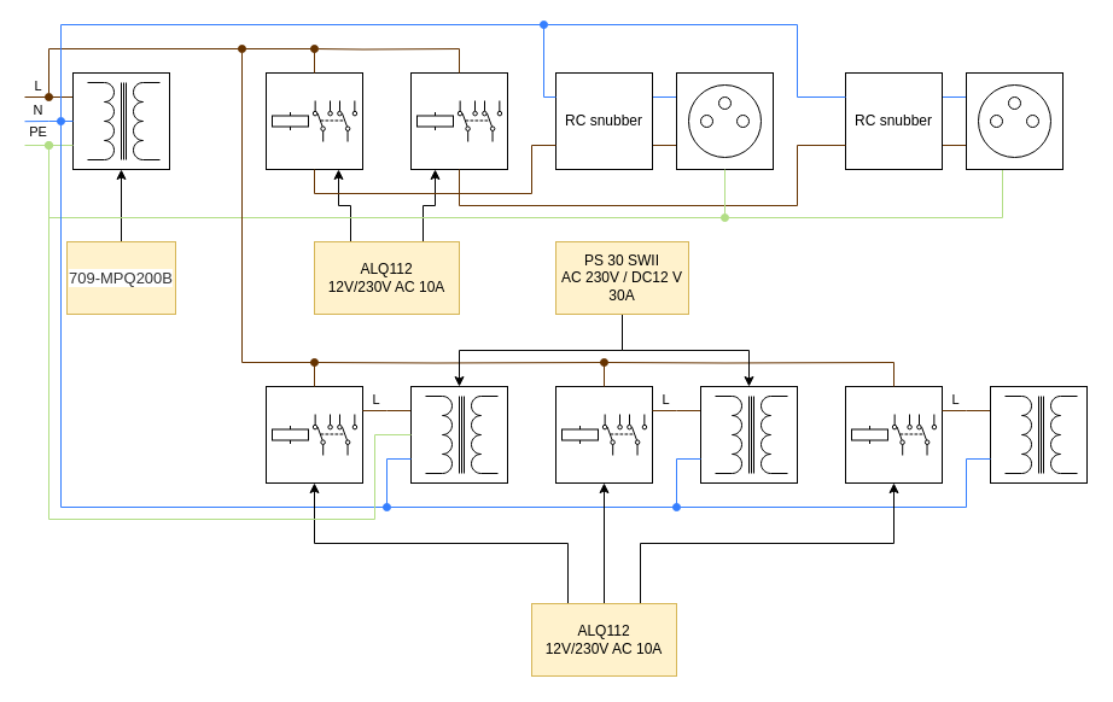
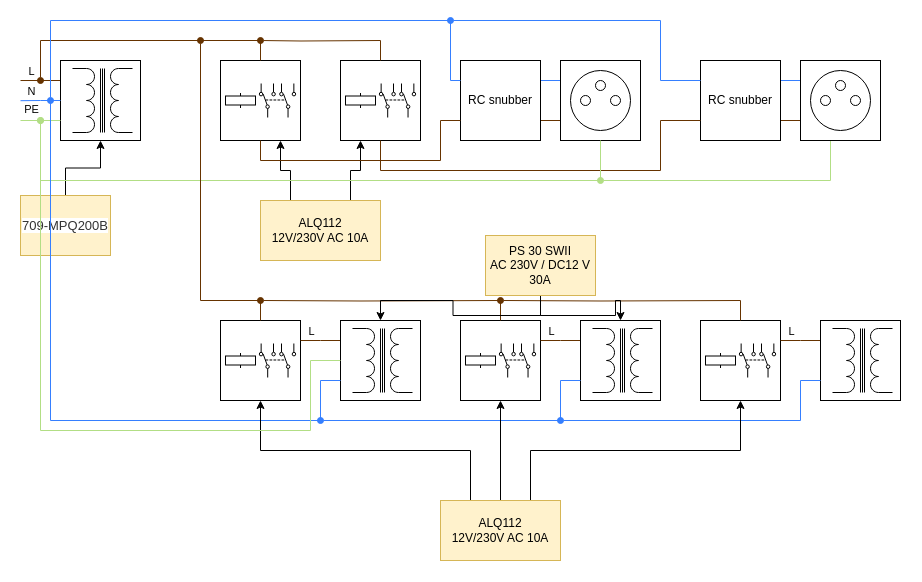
  <mxCell id="0" />
  <mxCell id="1" parent="0" />
  <mxCell id="2" value="" style="group" vertex="1" connectable="0" parent="1"><mxGeometry x="60" y="60" width="80" height="80" as="geometry" /></mxCell>
  <mxCell id="3" style="edgeStyle=orthogonalEdgeStyle;rounded=0;orthogonalLoop=1;jettySize=auto;html=1;exitX=0;exitY=0.25;exitDx=0;exitDy=0;startArrow=none;startFill=0;endArrow=none;strokeColor=#663300;" edge="1" parent="2" source="7"><mxGeometry relative="1" as="geometry"><mxPoint x="-40" y="20.023" as="targetPoint" /></mxGeometry></mxCell>
  <mxCell id="4" value="L" style="edgeLabel;html=1;align=center;verticalAlign=middle;resizable=0;points=[];" vertex="1" connectable="0" parent="3"><mxGeometry x="0.157" y="-1" relative="1" as="geometry"><mxPoint x="-7" y="-9" as="offset" /></mxGeometry></mxCell>
  <mxCell id="5" style="edgeStyle=orthogonalEdgeStyle;rounded=0;orthogonalLoop=1;jettySize=auto;html=1;exitX=0;exitY=0.5;exitDx=0;exitDy=0;endArrow=none;startFill=0;strokeColor=#357FFF;" edge="1" parent="2" source="7"><mxGeometry relative="1" as="geometry"><mxPoint x="-40" y="40.2" as="targetPoint" /></mxGeometry></mxCell>
  <mxCell id="6" value="N" style="edgeLabel;html=1;align=center;verticalAlign=middle;resizable=0;points=[];" vertex="1" connectable="0" parent="5"><mxGeometry x="-0.273" y="-1" relative="1" as="geometry"><mxPoint x="-15" y="-9" as="offset" /></mxGeometry></mxCell>
  <mxCell id="7" value="" style="rounded=0;whiteSpace=wrap;html=1;" vertex="1" parent="2"><mxGeometry width="80" height="80" as="geometry" /></mxCell>
  <mxCell id="8" value="" style="pointerEvents=1;verticalLabelPosition=bottom;shadow=0;dashed=0;align=center;html=1;verticalAlign=top;shape=mxgraph.electrical.inductors.transformer_1;rotation=-90;" vertex="1" parent="2"><mxGeometry x="10" y="10" width="64" height="60" as="geometry" /></mxCell>
  <mxCell id="9" style="edgeStyle=orthogonalEdgeStyle;rounded=0;orthogonalLoop=1;jettySize=auto;html=1;entryX=0;entryY=0.75;entryDx=0;entryDy=0;endArrow=none;startFill=0;strokeColor=#B2DE85;" edge="1" parent="1" target="7"><mxGeometry relative="1" as="geometry"><mxPoint x="20" y="120" as="sourcePoint" /><Array as="points"><mxPoint x="20" y="120" /></Array></mxGeometry></mxCell>
  <mxCell id="10" value="PE" style="edgeLabel;html=1;align=center;verticalAlign=middle;resizable=0;points=[];" vertex="1" connectable="0" parent="9"><mxGeometry x="0.155" relative="1" as="geometry"><mxPoint x="-13" y="-12" as="offset" /></mxGeometry></mxCell>
  <mxCell id="11" value="" style="group" vertex="1" connectable="0" parent="1"><mxGeometry x="220" y="60" width="80" height="80" as="geometry" /></mxCell>
  <mxCell id="12" value="" style="whiteSpace=wrap;html=1;aspect=fixed;" vertex="1" parent="11"><mxGeometry width="80" height="80" as="geometry" /></mxCell>
  <mxCell id="13" value="" style="pointerEvents=1;verticalLabelPosition=bottom;shadow=0;dashed=0;align=center;html=1;verticalAlign=top;shape=mxgraph.electrical.electro-mechanical.dpdt3;elSwitchState=1;rotation=-90;" vertex="1" parent="11"><mxGeometry x="40" y="21.83" width="34" height="36.34" as="geometry" /></mxCell>
  <mxCell id="14" value="" style="pointerEvents=1;verticalLabelPosition=bottom;shadow=0;dashed=0;align=center;html=1;verticalAlign=top;shape=mxgraph.electrical.electro-mechanical.relay_coil;" vertex="1" parent="11"><mxGeometry x="5" y="32.5" width="30" height="15" as="geometry" /></mxCell>
  <mxCell id="15" style="edgeStyle=orthogonalEdgeStyle;rounded=0;orthogonalLoop=1;jettySize=auto;html=1;exitX=0.5;exitY=0;exitDx=0;exitDy=0;entryX=0.5;entryY=1;entryDx=0;entryDy=0;" edge="1" parent="1" source="16" target="7"><mxGeometry relative="1" as="geometry" /></mxCell>
- <mxCell id="16" value="&lt;span style=&quot;color: rgb(51, 51, 51); font-family: Arial, Helvetica, sans-serif; font-size: 13px; text-align: start; background-color: rgb(255, 255, 255);&quot;&gt;709-MPQ200B&lt;/span&gt;" style="rounded=0;whiteSpace=wrap;html=1;fillColor=#fff2cc;strokeColor=#d6b656;" vertex="1" parent="1"><mxGeometry x="55" y="200" width="90" height="60" as="geometry" /></mxCell>
+ <mxCell id="16" value="&lt;span style=&quot;color: rgb(51, 51, 51); font-family: Arial, Helvetica, sans-serif; font-size: 13px; text-align: start; background-color: rgb(255, 255, 255);&quot;&gt;709-MPQ200B&lt;/span&gt;" style="rounded=0;whiteSpace=wrap;html=1;fillColor=#fff2cc;strokeColor=#d6b656;" vertex="1" parent="1"><mxGeometry x="20" y="195" width="90" height="60" as="geometry" /></mxCell>
  <mxCell id="17" style="edgeStyle=orthogonalEdgeStyle;rounded=0;orthogonalLoop=1;jettySize=auto;html=1;entryX=0.5;entryY=0;entryDx=0;entryDy=0;endArrow=none;startFill=1;endFill=1;startArrow=oval;strokeColor=#663300;" edge="1" parent="1" target="12"><mxGeometry relative="1" as="geometry"><mxPoint x="40" y="80" as="sourcePoint" /><Array as="points"><mxPoint x="40" y="40" /><mxPoint x="260" y="40" /></Array></mxGeometry></mxCell>
  <mxCell id="18" style="edgeStyle=orthogonalEdgeStyle;rounded=0;orthogonalLoop=1;jettySize=auto;html=1;exitX=0.25;exitY=0;exitDx=0;exitDy=0;entryX=0.75;entryY=1;entryDx=0;entryDy=0;" edge="1" parent="1" source="20" target="12"><mxGeometry relative="1" as="geometry" /></mxCell>
  <mxCell id="19" style="edgeStyle=orthogonalEdgeStyle;rounded=0;orthogonalLoop=1;jettySize=auto;html=1;exitX=0.75;exitY=0;exitDx=0;exitDy=0;entryX=0.25;entryY=1;entryDx=0;entryDy=0;" edge="1" parent="1" source="20" target="22"><mxGeometry relative="1" as="geometry" /></mxCell>
  <mxCell id="20" value="ALQ112&lt;br&gt;12V/230V AC 10A" style="rounded=0;whiteSpace=wrap;html=1;fillColor=#fff2cc;strokeColor=#d6b656;" vertex="1" parent="1"><mxGeometry x="260" y="200" width="120" height="60" as="geometry" /></mxCell>
  <mxCell id="21" value="" style="group" vertex="1" connectable="0" parent="1"><mxGeometry x="340" y="60" width="80" height="80" as="geometry" /></mxCell>
  <mxCell id="22" value="" style="whiteSpace=wrap;html=1;aspect=fixed;" vertex="1" parent="21"><mxGeometry width="80" height="80" as="geometry" /></mxCell>
  <mxCell id="23" value="" style="pointerEvents=1;verticalLabelPosition=bottom;shadow=0;dashed=0;align=center;html=1;verticalAlign=top;shape=mxgraph.electrical.electro-mechanical.dpdt3;elSwitchState=1;rotation=-90;" vertex="1" parent="21"><mxGeometry x="40" y="21.83" width="34" height="36.34" as="geometry" /></mxCell>
  <mxCell id="24" value="" style="pointerEvents=1;verticalLabelPosition=bottom;shadow=0;dashed=0;align=center;html=1;verticalAlign=top;shape=mxgraph.electrical.electro-mechanical.relay_coil;" vertex="1" parent="21"><mxGeometry x="5" y="32.5" width="30" height="15" as="geometry" /></mxCell>
  <mxCell id="25" style="edgeStyle=orthogonalEdgeStyle;rounded=0;orthogonalLoop=1;jettySize=auto;html=1;entryX=0.5;entryY=0;entryDx=0;entryDy=0;endArrow=none;startFill=1;startArrow=oval;strokeColor=#663300;" edge="1" parent="1" target="22"><mxGeometry relative="1" as="geometry"><mxPoint x="260" y="40" as="sourcePoint" /></mxGeometry></mxCell>
  <mxCell id="26" style="edgeStyle=orthogonalEdgeStyle;rounded=0;orthogonalLoop=1;jettySize=auto;html=1;exitX=1;exitY=0.25;exitDx=0;exitDy=0;entryX=0;entryY=0.25;entryDx=0;entryDy=0;endArrow=none;startFill=0;strokeColor=#357FFF;" edge="1" parent="1" source="28" target="37"><mxGeometry relative="1" as="geometry" /></mxCell>
  <mxCell id="27" style="edgeStyle=orthogonalEdgeStyle;rounded=0;orthogonalLoop=1;jettySize=auto;html=1;exitX=1;exitY=0.75;exitDx=0;exitDy=0;entryX=0;entryY=0.75;entryDx=0;entryDy=0;endArrow=none;startFill=0;strokeColor=#663300;" edge="1" parent="1" source="28" target="37"><mxGeometry relative="1" as="geometry" /></mxCell>
  <mxCell id="28" value="RC snubber" style="whiteSpace=wrap;html=1;aspect=fixed;container=1;" vertex="1" parent="1"><mxGeometry x="460" y="60" width="80" height="80" as="geometry" /></mxCell>
  <mxCell id="29" style="edgeStyle=orthogonalEdgeStyle;rounded=0;orthogonalLoop=1;jettySize=auto;html=1;exitX=1;exitY=0.25;exitDx=0;exitDy=0;entryX=0;entryY=0.25;entryDx=0;entryDy=0;endArrow=none;startFill=0;strokeColor=#357FFF;" edge="1" parent="1" source="31" target="42"><mxGeometry relative="1" as="geometry" /></mxCell>
  <mxCell id="30" style="edgeStyle=orthogonalEdgeStyle;rounded=0;orthogonalLoop=1;jettySize=auto;html=1;exitX=1;exitY=0.75;exitDx=0;exitDy=0;entryX=0;entryY=0.75;entryDx=0;entryDy=0;endArrow=none;startFill=0;strokeColor=#663300;" edge="1" parent="1" source="31" target="42"><mxGeometry relative="1" as="geometry" /></mxCell>
  <mxCell id="31" value="RC snubber" style="whiteSpace=wrap;html=1;aspect=fixed;container=1;" vertex="1" parent="1"><mxGeometry x="700" y="60" width="80" height="80" as="geometry" /></mxCell>
  <mxCell id="32" style="edgeStyle=orthogonalEdgeStyle;rounded=0;orthogonalLoop=1;jettySize=auto;html=1;exitX=0.5;exitY=1;exitDx=0;exitDy=0;entryX=0;entryY=0.75;entryDx=0;entryDy=0;endArrow=none;startFill=0;strokeColor=#663300;" edge="1" parent="1" source="12" target="28"><mxGeometry relative="1" as="geometry"><Array as="points"><mxPoint x="260" y="160" /><mxPoint x="440" y="160" /><mxPoint x="440" y="120" /></Array></mxGeometry></mxCell>
  <mxCell id="33" style="edgeStyle=orthogonalEdgeStyle;rounded=0;orthogonalLoop=1;jettySize=auto;html=1;exitX=0.5;exitY=1;exitDx=0;exitDy=0;entryX=0;entryY=0.75;entryDx=0;entryDy=0;endArrow=none;startFill=0;strokeColor=#663300;" edge="1" parent="1" source="22" target="31"><mxGeometry relative="1" as="geometry"><Array as="points"><mxPoint x="380" y="170" /><mxPoint x="660" y="170" /><mxPoint x="660" y="120" /></Array></mxGeometry></mxCell>
  <mxCell id="34" style="edgeStyle=orthogonalEdgeStyle;rounded=0;orthogonalLoop=1;jettySize=auto;html=1;entryX=0;entryY=0.25;entryDx=0;entryDy=0;startArrow=oval;startFill=1;endArrow=none;strokeColor=#357FFF;" edge="1" parent="1" target="28"><mxGeometry relative="1" as="geometry"><mxPoint x="50" y="100" as="sourcePoint" /><Array as="points"><mxPoint x="50" y="20" /><mxPoint x="450" y="20" /><mxPoint x="450" y="80" /></Array></mxGeometry></mxCell>
  <mxCell id="35" style="edgeStyle=orthogonalEdgeStyle;rounded=0;orthogonalLoop=1;jettySize=auto;html=1;entryX=0;entryY=0.25;entryDx=0;entryDy=0;endArrow=none;startFill=1;startArrow=oval;strokeColor=#357FFF;" edge="1" parent="1" target="31"><mxGeometry relative="1" as="geometry"><mxPoint x="450" y="20" as="sourcePoint" /><Array as="points"><mxPoint x="660" y="20" /><mxPoint x="660" y="80" /></Array></mxGeometry></mxCell>
  <mxCell id="36" style="edgeStyle=orthogonalEdgeStyle;rounded=0;orthogonalLoop=1;jettySize=auto;html=1;entryX=0.5;entryY=1;entryDx=0;entryDy=0;strokeColor=#B2DE85;endArrow=none;startFill=1;startArrow=oval;" edge="1" parent="1" target="42"><mxGeometry relative="1" as="geometry"><mxPoint x="600" y="180" as="sourcePoint" /><Array as="points"><mxPoint x="600" y="180" /><mxPoint x="830" y="180" /></Array></mxGeometry></mxCell>
  <mxCell id="37" value="" style="whiteSpace=wrap;html=1;aspect=fixed;container=1;" vertex="1" parent="1"><mxGeometry x="560" y="60" width="80" height="80" as="geometry" /></mxCell>
  <mxCell id="38" value="" style="ellipse;whiteSpace=wrap;html=1;aspect=fixed;" vertex="1" parent="37"><mxGeometry x="10" y="10" width="60" height="60" as="geometry" /></mxCell>
  <mxCell id="39" value="" style="ellipse;whiteSpace=wrap;html=1;aspect=fixed;" vertex="1" parent="37"><mxGeometry x="20" y="35" width="10" height="10" as="geometry" /></mxCell>
  <mxCell id="40" value="" style="ellipse;whiteSpace=wrap;html=1;aspect=fixed;" vertex="1" parent="37"><mxGeometry x="50" y="35" width="10" height="10" as="geometry" /></mxCell>
  <mxCell id="41" value="" style="ellipse;whiteSpace=wrap;html=1;aspect=fixed;" vertex="1" parent="37"><mxGeometry x="35" y="20" width="10" height="10" as="geometry" /></mxCell>
  <mxCell id="42" value="" style="whiteSpace=wrap;html=1;aspect=fixed;container=1;" vertex="1" parent="1"><mxGeometry x="800" y="60" width="80" height="80" as="geometry" /></mxCell>
  <mxCell id="43" value="" style="ellipse;whiteSpace=wrap;html=1;aspect=fixed;" vertex="1" parent="42"><mxGeometry x="10" y="10" width="60" height="60" as="geometry" /></mxCell>
  <mxCell id="44" value="" style="ellipse;whiteSpace=wrap;html=1;aspect=fixed;" vertex="1" parent="42"><mxGeometry x="20" y="35" width="10" height="10" as="geometry" /></mxCell>
  <mxCell id="45" value="" style="ellipse;whiteSpace=wrap;html=1;aspect=fixed;" vertex="1" parent="42"><mxGeometry x="50" y="35" width="10" height="10" as="geometry" /></mxCell>
  <mxCell id="46" value="" style="ellipse;whiteSpace=wrap;html=1;aspect=fixed;" vertex="1" parent="42"><mxGeometry x="35" y="20" width="10" height="10" as="geometry" /></mxCell>
  <mxCell id="47" style="edgeStyle=orthogonalEdgeStyle;rounded=0;orthogonalLoop=1;jettySize=auto;html=1;entryX=0.5;entryY=1;entryDx=0;entryDy=0;endArrow=none;startFill=1;strokeColor=#B2DE85;startArrow=oval;" edge="1" parent="1" target="37"><mxGeometry relative="1" as="geometry"><mxPoint x="40" y="120" as="sourcePoint" /><Array as="points"><mxPoint x="40" y="180" /><mxPoint x="600" y="180" /></Array></mxGeometry></mxCell>
  <mxCell id="48" value="" style="group" vertex="1" connectable="0" parent="1"><mxGeometry x="220" y="320" width="80" height="80" as="geometry" /></mxCell>
  <mxCell id="49" value="" style="whiteSpace=wrap;html=1;aspect=fixed;" vertex="1" parent="48"><mxGeometry width="80" height="80" as="geometry" /></mxCell>
  <mxCell id="50" value="" style="pointerEvents=1;verticalLabelPosition=bottom;shadow=0;dashed=0;align=center;html=1;verticalAlign=top;shape=mxgraph.electrical.electro-mechanical.dpdt3;elSwitchState=1;rotation=-90;" vertex="1" parent="48"><mxGeometry x="40" y="21.83" width="34" height="36.34" as="geometry" /></mxCell>
  <mxCell id="51" value="" style="pointerEvents=1;verticalLabelPosition=bottom;shadow=0;dashed=0;align=center;html=1;verticalAlign=top;shape=mxgraph.electrical.electro-mechanical.relay_coil;" vertex="1" parent="48"><mxGeometry x="5" y="32.5" width="30" height="15" as="geometry" /></mxCell>
  <mxCell id="52" value="" style="group" vertex="1" connectable="0" parent="1"><mxGeometry x="460" y="320" width="80" height="80" as="geometry" /></mxCell>
  <mxCell id="53" value="" style="whiteSpace=wrap;html=1;aspect=fixed;" vertex="1" parent="52"><mxGeometry width="80" height="80" as="geometry" /></mxCell>
  <mxCell id="54" value="" style="pointerEvents=1;verticalLabelPosition=bottom;shadow=0;dashed=0;align=center;html=1;verticalAlign=top;shape=mxgraph.electrical.electro-mechanical.dpdt3;elSwitchState=1;rotation=-90;" vertex="1" parent="52"><mxGeometry x="40" y="21.83" width="34" height="36.34" as="geometry" /></mxCell>
  <mxCell id="55" value="" style="pointerEvents=1;verticalLabelPosition=bottom;shadow=0;dashed=0;align=center;html=1;verticalAlign=top;shape=mxgraph.electrical.electro-mechanical.relay_coil;" vertex="1" parent="52"><mxGeometry x="5" y="32.5" width="30" height="15" as="geometry" /></mxCell>
  <mxCell id="56" value="" style="group" vertex="1" connectable="0" parent="1"><mxGeometry x="700" y="320" width="80" height="80" as="geometry" /></mxCell>
  <mxCell id="57" value="" style="whiteSpace=wrap;html=1;aspect=fixed;" vertex="1" parent="56"><mxGeometry width="80" height="80" as="geometry" /></mxCell>
  <mxCell id="58" value="" style="pointerEvents=1;verticalLabelPosition=bottom;shadow=0;dashed=0;align=center;html=1;verticalAlign=top;shape=mxgraph.electrical.electro-mechanical.dpdt3;elSwitchState=1;rotation=-90;" vertex="1" parent="56"><mxGeometry x="40" y="21.83" width="34" height="36.34" as="geometry" /></mxCell>
  <mxCell id="59" value="" style="pointerEvents=1;verticalLabelPosition=bottom;shadow=0;dashed=0;align=center;html=1;verticalAlign=top;shape=mxgraph.electrical.electro-mechanical.relay_coil;" vertex="1" parent="56"><mxGeometry x="5" y="32.5" width="30" height="15" as="geometry" /></mxCell>
  <mxCell id="60" value="" style="group" vertex="1" connectable="0" parent="1"><mxGeometry x="340" y="320" width="80" height="80" as="geometry" /></mxCell>
  <mxCell id="61" style="edgeStyle=orthogonalEdgeStyle;rounded=0;orthogonalLoop=1;jettySize=auto;html=1;exitX=0;exitY=0.25;exitDx=0;exitDy=0;startArrow=none;startFill=0;endArrow=none;strokeColor=#663300;" edge="1" parent="60" source="63"><mxGeometry relative="1" as="geometry"><mxPoint x="-40" y="20.023" as="targetPoint" /></mxGeometry></mxCell>
  <mxCell id="62" value="L" style="edgeLabel;html=1;align=center;verticalAlign=middle;resizable=0;points=[];" vertex="1" connectable="0" parent="61"><mxGeometry x="0.157" y="-1" relative="1" as="geometry"><mxPoint x="-7" y="-9" as="offset" /></mxGeometry></mxCell>
  <mxCell id="63" value="" style="rounded=0;whiteSpace=wrap;html=1;" vertex="1" parent="60"><mxGeometry width="80" height="80" as="geometry" /></mxCell>
  <mxCell id="64" value="" style="pointerEvents=1;verticalLabelPosition=bottom;shadow=0;dashed=0;align=center;html=1;verticalAlign=top;shape=mxgraph.electrical.inductors.transformer_1;rotation=-90;" vertex="1" parent="60"><mxGeometry x="10" y="10" width="64" height="60" as="geometry" /></mxCell>
  <mxCell id="65" value="" style="group" vertex="1" connectable="0" parent="1"><mxGeometry x="580" y="320" width="80" height="80" as="geometry" /></mxCell>
  <mxCell id="66" style="edgeStyle=orthogonalEdgeStyle;rounded=0;orthogonalLoop=1;jettySize=auto;html=1;exitX=0;exitY=0.25;exitDx=0;exitDy=0;startArrow=none;startFill=0;endArrow=none;strokeColor=#663300;" edge="1" parent="65" source="68"><mxGeometry relative="1" as="geometry"><mxPoint x="-40" y="20.023" as="targetPoint" /></mxGeometry></mxCell>
  <mxCell id="67" value="L" style="edgeLabel;html=1;align=center;verticalAlign=middle;resizable=0;points=[];" vertex="1" connectable="0" parent="66"><mxGeometry x="0.157" y="-1" relative="1" as="geometry"><mxPoint x="-7" y="-9" as="offset" /></mxGeometry></mxCell>
  <mxCell id="68" value="" style="rounded=0;whiteSpace=wrap;html=1;" vertex="1" parent="65"><mxGeometry width="80" height="80" as="geometry" /></mxCell>
  <mxCell id="69" value="" style="pointerEvents=1;verticalLabelPosition=bottom;shadow=0;dashed=0;align=center;html=1;verticalAlign=top;shape=mxgraph.electrical.inductors.transformer_1;rotation=-90;" vertex="1" parent="65"><mxGeometry x="10" y="10" width="64" height="60" as="geometry" /></mxCell>
  <mxCell id="70" value="" style="group" vertex="1" connectable="0" parent="1"><mxGeometry x="820" y="320" width="80" height="80" as="geometry" /></mxCell>
  <mxCell id="71" style="edgeStyle=orthogonalEdgeStyle;rounded=0;orthogonalLoop=1;jettySize=auto;html=1;exitX=0;exitY=0.25;exitDx=0;exitDy=0;startArrow=none;startFill=0;endArrow=none;strokeColor=#663300;" edge="1" parent="70" source="73"><mxGeometry relative="1" as="geometry"><mxPoint x="-40" y="20.023" as="targetPoint" /></mxGeometry></mxCell>
  <mxCell id="72" value="L" style="edgeLabel;html=1;align=center;verticalAlign=middle;resizable=0;points=[];" vertex="1" connectable="0" parent="71"><mxGeometry x="0.157" y="-1" relative="1" as="geometry"><mxPoint x="-7" y="-9" as="offset" /></mxGeometry></mxCell>
  <mxCell id="73" value="" style="rounded=0;whiteSpace=wrap;html=1;" vertex="1" parent="70"><mxGeometry width="80" height="80" as="geometry" /></mxCell>
  <mxCell id="74" value="" style="pointerEvents=1;verticalLabelPosition=bottom;shadow=0;dashed=0;align=center;html=1;verticalAlign=top;shape=mxgraph.electrical.inductors.transformer_1;rotation=-90;" vertex="1" parent="70"><mxGeometry x="10" y="10" width="64" height="60" as="geometry" /></mxCell>
  <mxCell id="75" style="edgeStyle=orthogonalEdgeStyle;rounded=0;orthogonalLoop=1;jettySize=auto;html=1;entryX=0.5;entryY=0;entryDx=0;entryDy=0;endArrow=none;startFill=1;strokeColor=#663300;startArrow=oval;" edge="1" parent="1" target="49"><mxGeometry relative="1" as="geometry"><mxPoint x="200" y="40" as="sourcePoint" /><Array as="points"><mxPoint x="200" y="40" /><mxPoint x="200" y="300" /><mxPoint x="260" y="300" /></Array></mxGeometry></mxCell>
  <mxCell id="76" style="edgeStyle=orthogonalEdgeStyle;rounded=0;orthogonalLoop=1;jettySize=auto;html=1;entryX=0.5;entryY=0;entryDx=0;entryDy=0;endArrow=none;startFill=1;startArrow=oval;strokeColor=#663300;" edge="1" parent="1" target="53"><mxGeometry relative="1" as="geometry"><mxPoint x="260" y="300" as="sourcePoint" /></mxGeometry></mxCell>
  <mxCell id="77" style="edgeStyle=orthogonalEdgeStyle;rounded=0;orthogonalLoop=1;jettySize=auto;html=1;entryX=0.5;entryY=0;entryDx=0;entryDy=0;endArrow=none;startFill=1;strokeColor=#663300;startArrow=oval;" edge="1" parent="1" target="57"><mxGeometry relative="1" as="geometry"><mxPoint x="500" y="300" as="sourcePoint" /></mxGeometry></mxCell>
  <mxCell id="78" style="edgeStyle=orthogonalEdgeStyle;rounded=0;orthogonalLoop=1;jettySize=auto;html=1;exitX=0;exitY=0.5;exitDx=0;exitDy=0;entryX=0;entryY=0.75;entryDx=0;entryDy=0;strokeColor=#357FFF;endArrow=none;startFill=0;" edge="1" parent="1" source="7" target="63"><mxGeometry relative="1" as="geometry"><Array as="points"><mxPoint x="50" y="100" /><mxPoint x="50" y="420" /><mxPoint x="320" y="420" /><mxPoint x="320" y="380" /></Array></mxGeometry></mxCell>
  <mxCell id="79" style="edgeStyle=orthogonalEdgeStyle;rounded=0;orthogonalLoop=1;jettySize=auto;html=1;entryX=0;entryY=0.75;entryDx=0;entryDy=0;strokeColor=#357FFF;startArrow=oval;startFill=1;endArrow=none;" edge="1" parent="1" target="68"><mxGeometry relative="1" as="geometry"><mxPoint x="320" y="420" as="sourcePoint" /><Array as="points"><mxPoint x="320" y="420" /><mxPoint x="560" y="420" /><mxPoint x="560" y="380" /></Array></mxGeometry></mxCell>
  <mxCell id="80" style="edgeStyle=orthogonalEdgeStyle;rounded=0;orthogonalLoop=1;jettySize=auto;html=1;entryX=0;entryY=0.75;entryDx=0;entryDy=0;endArrow=none;startFill=1;strokeColor=#357FFF;startArrow=oval;" edge="1" parent="1" target="73"><mxGeometry relative="1" as="geometry"><mxPoint x="560" y="420" as="sourcePoint" /><Array as="points"><mxPoint x="560" y="420" /><mxPoint x="800" y="420" /><mxPoint x="800" y="380" /></Array></mxGeometry></mxCell>
  <mxCell id="81" style="edgeStyle=orthogonalEdgeStyle;rounded=0;orthogonalLoop=1;jettySize=auto;html=1;exitX=0.25;exitY=0;exitDx=0;exitDy=0;entryX=0.5;entryY=1;entryDx=0;entryDy=0;" edge="1" parent="1" source="84" target="49"><mxGeometry relative="1" as="geometry" /></mxCell>
  <mxCell id="82" style="edgeStyle=orthogonalEdgeStyle;rounded=0;orthogonalLoop=1;jettySize=auto;html=1;exitX=0.5;exitY=0;exitDx=0;exitDy=0;entryX=0.5;entryY=1;entryDx=0;entryDy=0;" edge="1" parent="1" source="84" target="53"><mxGeometry relative="1" as="geometry" /></mxCell>
  <mxCell id="83" style="edgeStyle=orthogonalEdgeStyle;rounded=0;orthogonalLoop=1;jettySize=auto;html=1;exitX=0.75;exitY=0;exitDx=0;exitDy=0;entryX=0.5;entryY=1;entryDx=0;entryDy=0;" edge="1" parent="1" source="84" target="57"><mxGeometry relative="1" as="geometry" /></mxCell>
  <mxCell id="84" value="ALQ112&lt;br&gt;12V/230V AC 10A" style="rounded=0;whiteSpace=wrap;html=1;fillColor=#fff2cc;strokeColor=#d6b656;" vertex="1" parent="1"><mxGeometry x="440" y="500" width="120" height="60" as="geometry" /></mxCell>
  <mxCell id="85" style="edgeStyle=orthogonalEdgeStyle;rounded=0;orthogonalLoop=1;jettySize=auto;html=1;exitX=0.5;exitY=1;exitDx=0;exitDy=0;entryX=0.5;entryY=0;entryDx=0;entryDy=0;" edge="1" parent="1" source="87" target="63"><mxGeometry relative="1" as="geometry" /></mxCell>
  <mxCell id="86" style="edgeStyle=orthogonalEdgeStyle;rounded=0;orthogonalLoop=1;jettySize=auto;html=1;exitX=0.5;exitY=1;exitDx=0;exitDy=0;entryX=0.5;entryY=0;entryDx=0;entryDy=0;" edge="1" parent="1" source="87" target="68"><mxGeometry relative="1" as="geometry" /></mxCell>
- <mxCell id="87" value="PS 30 SWII&lt;br&gt;AC 230V / DC12 V&lt;br&gt;30A" style="rounded=0;whiteSpace=wrap;html=1;fillColor=#fff2cc;strokeColor=#d6b656;" vertex="1" parent="1"><mxGeometry x="460" y="200" width="110" height="60" as="geometry" /></mxCell>
+ <mxCell id="87" value="PS 30 SWII&lt;br&gt;AC 230V / DC12 V&lt;br&gt;30A" style="rounded=0;whiteSpace=wrap;html=1;fillColor=#fff2cc;strokeColor=#d6b656;" vertex="1" parent="1"><mxGeometry x="485" y="235" width="110" height="60" as="geometry" /></mxCell>
  <mxCell id="88" style="edgeStyle=orthogonalEdgeStyle;rounded=0;orthogonalLoop=1;jettySize=auto;html=1;entryX=0;entryY=0.5;entryDx=0;entryDy=0;endArrow=none;startFill=1;startArrow=oval;strokeColor=#B2DE85;" edge="1" parent="1" target="63"><mxGeometry relative="1" as="geometry"><mxPoint x="40" y="120" as="sourcePoint" /><Array as="points"><mxPoint x="40" y="120" /><mxPoint x="40" y="430" /><mxPoint x="310" y="430" /><mxPoint x="310" y="360" /></Array></mxGeometry></mxCell>
